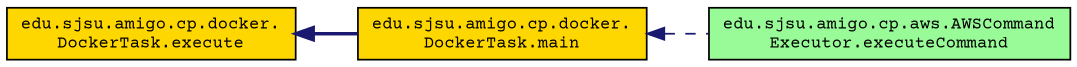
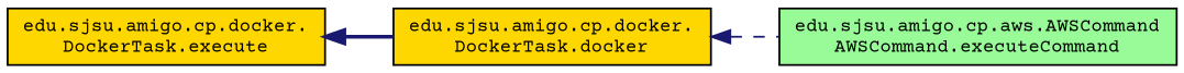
  digraph {
    fontname="Courier Prime"
    rankdir=LR
    node [color=black fillcolor=gold fontname="Courier Prime" fontsize=10 shape=record style=filled]
    edge [color=midnightblue dir=back fontname="Courier Prime" fontsize=10 labelfontname=Helvetica labelfontsize=10]
    n1 [fontcolor=black height=0.2 label="edu.sjsu.amigo.cp.docker.\lDockerTask.execute" width=0.4]
-   n2 [height=0.2 label="edu.sjsu.amigo.cp.docker.\lDockerTask.main" width=0.4]
-   n3 [fillcolor=palegreen height=0.2 label="edu.sjsu.amigo.cp.aws.AWSCommand\lExecutor.executeCommand" width=0.4]
+   n2 [height=0.2 label="edu.sjsu.amigo.cp.docker.\lDockerTask.docker" width=0.4]
+   n3 [fillcolor=palegreen height=0.2 label="edu.sjsu.amigo.cp.aws.AWSCommand\lAWSCommand.executeCommand" width=0.4]
    n1 -> n2 [style=bold]
    n2 -> n3 [style=dashed]
  }
